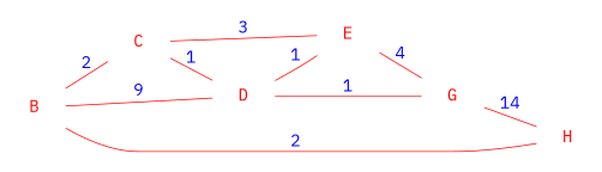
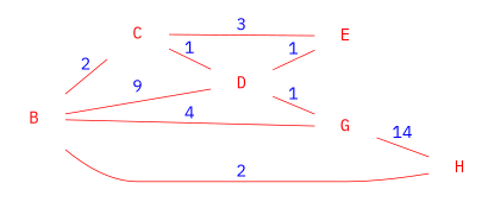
  graph {
    fontname="IBM Plex Mono"
    rankdir=LR
    node [fixedsize=true fontcolor=red fontname="IBM Plex Mono" fontsize=20 shape=none]
    edge [color=red fontcolor=blue fontname="IBM Plex Mono" fontsize=20]
    n1 [height=1 label=B width=1]
    n2 [height=1 label=C width=1]
    n3 [height=1 label=D width=1]
    n4 [height=1 label=G width=1]
    n5 [height=1 label=H width=1]
    n6 [height=1 label=E width=1]
    n1 -- n2 [label=2]
    n1 -- n3 [label=9]
-   n6 -- n4 [label=4]
+   n1 -- n4 [label=4]
    n1 -- n5 [label=2]
    n2 -- n3 [label=1]
    n2 -- n6 [label=3]
    n3 -- n4 [label=1]
    n3 -- n6 [label=1]
    n4 -- n5 [label=14]
  }
